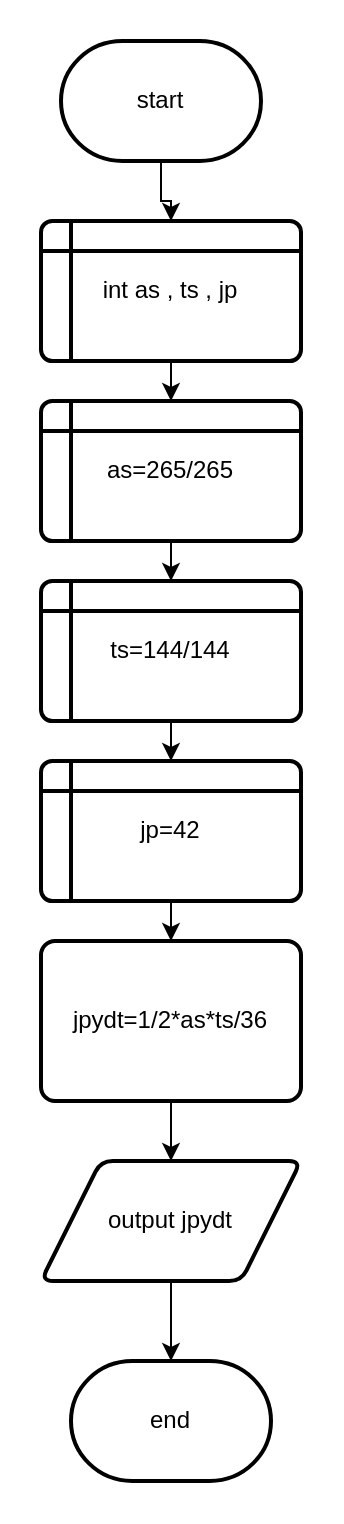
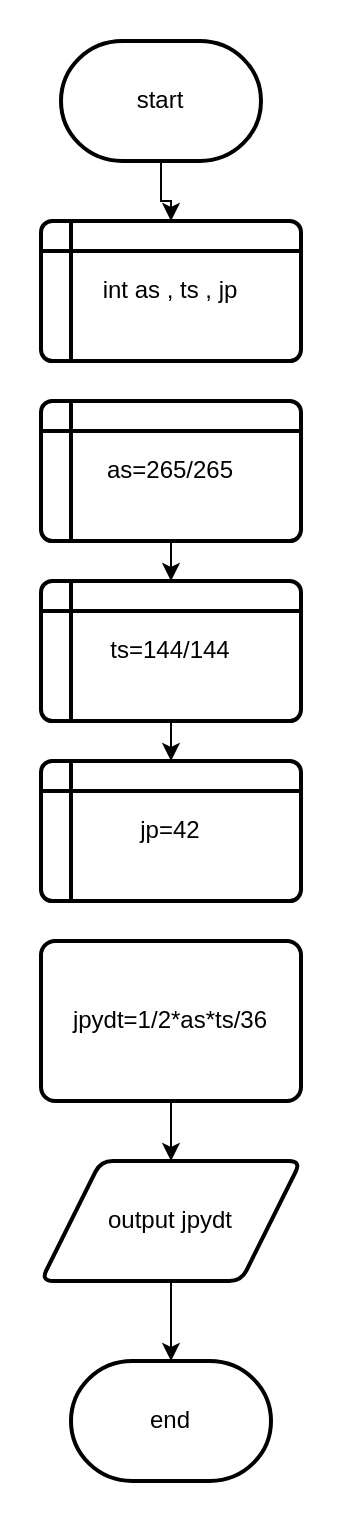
  <mxCell id="0" />
  <mxCell id="1" parent="0" />
  <mxCell id="2" value="" style="edgeStyle=orthogonalEdgeStyle;rounded=0;orthogonalLoop=1;jettySize=auto;html=1;" edge="1" parent="1" source="3" target="5"><mxGeometry relative="1" as="geometry" /></mxCell>
  <mxCell id="3" value="start" style="strokeWidth=2;html=1;shape=mxgraph.flowchart.terminator;whiteSpace=wrap;" vertex="1" parent="1"><mxGeometry x="30" y="20" width="100" height="60" as="geometry" /></mxCell>
- <mxCell id="4" value="" style="edgeStyle=orthogonalEdgeStyle;rounded=0;orthogonalLoop=1;jettySize=auto;html=1;" edge="1" parent="1" source="5" target="7"><mxGeometry relative="1" as="geometry" /></mxCell>
  <mxCell id="5" value="int as , ts , jp" style="shape=internalStorage;whiteSpace=wrap;html=1;dx=15;dy=15;rounded=1;arcSize=8;strokeWidth=2;" vertex="1" parent="1"><mxGeometry x="20" y="110" width="130" height="70" as="geometry" /></mxCell>
  <mxCell id="6" value="" style="edgeStyle=orthogonalEdgeStyle;rounded=0;orthogonalLoop=1;jettySize=auto;html=1;" edge="1" parent="1" source="7" target="9"><mxGeometry relative="1" as="geometry" /></mxCell>
  <mxCell id="7" value="as=265/265" style="shape=internalStorage;whiteSpace=wrap;html=1;dx=15;dy=15;rounded=1;arcSize=8;strokeWidth=2;" vertex="1" parent="1"><mxGeometry x="20" y="200" width="130" height="70" as="geometry" /></mxCell>
  <mxCell id="8" value="" style="edgeStyle=orthogonalEdgeStyle;rounded=0;orthogonalLoop=1;jettySize=auto;html=1;" edge="1" parent="1" source="9" target="11"><mxGeometry relative="1" as="geometry" /></mxCell>
  <mxCell id="9" value="ts=144/144" style="shape=internalStorage;whiteSpace=wrap;html=1;dx=15;dy=15;rounded=1;arcSize=8;strokeWidth=2;" vertex="1" parent="1"><mxGeometry x="20" y="290" width="130" height="70" as="geometry" /></mxCell>
- <mxCell id="10" value="" style="edgeStyle=orthogonalEdgeStyle;rounded=0;orthogonalLoop=1;jettySize=auto;html=1;" edge="1" parent="1" source="11" target="13"><mxGeometry relative="1" as="geometry" /></mxCell>
  <mxCell id="11" value="jp=42" style="shape=internalStorage;whiteSpace=wrap;html=1;dx=15;dy=15;rounded=1;arcSize=8;strokeWidth=2;" vertex="1" parent="1"><mxGeometry x="20" y="380" width="130" height="70" as="geometry" /></mxCell>
  <mxCell id="12" value="" style="edgeStyle=orthogonalEdgeStyle;rounded=0;orthogonalLoop=1;jettySize=auto;html=1;" edge="1" parent="1" source="13" target="15"><mxGeometry relative="1" as="geometry" /></mxCell>
  <mxCell id="13" value="jpydt=1/2*as*ts/36" style="rounded=1;whiteSpace=wrap;html=1;absoluteArcSize=1;arcSize=14;strokeWidth=2;" vertex="1" parent="1"><mxGeometry x="20" y="470" width="130" height="80" as="geometry" /></mxCell>
  <mxCell id="14" value="" style="edgeStyle=orthogonalEdgeStyle;rounded=0;orthogonalLoop=1;jettySize=auto;html=1;" edge="1" parent="1" source="15" target="16"><mxGeometry relative="1" as="geometry" /></mxCell>
  <mxCell id="15" value="output jpydt" style="shape=parallelogram;html=1;strokeWidth=2;perimeter=parallelogramPerimeter;whiteSpace=wrap;rounded=1;arcSize=12;size=0.23;" vertex="1" parent="1"><mxGeometry x="20" y="580" width="130" height="60" as="geometry" /></mxCell>
  <mxCell id="16" value="end" style="strokeWidth=2;html=1;shape=mxgraph.flowchart.terminator;whiteSpace=wrap;" vertex="1" parent="1"><mxGeometry x="35" y="680" width="100" height="60" as="geometry" /></mxCell>
